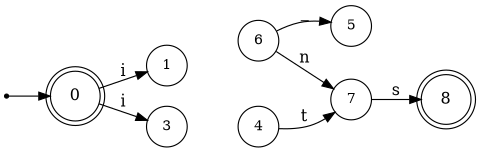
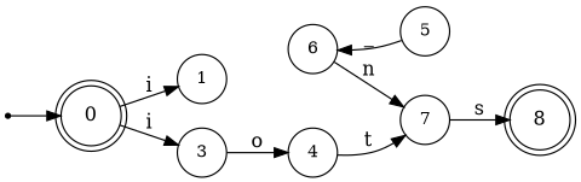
  digraph {
    rankdir=LR
    node [fontsize=12 shape=circle]
    n1 [fontsize=14 label=0 shape=doublecircle]
    n2 [label=1]
    n3 [label=3]
    n4 [label=4]
    n5 [label=7]
    n6 [label=5]
    n7 [label=6]
    n8 [fontsize=14 label=8 shape=doublecircle]
    n9 [fontsize=14 label=8 shape=point]
    n1 -> n2 [label=i]
    n1 -> n3 [label=i]
+   n3 -> n4 [label=o]
    n4 -> n5 [label=t]
    n5 -> n8 [label=s]
-   n7 -> n6 [label=_]
+   n6 -> n7 [label=_]
    n7 -> n5 [label=n]
    n9 -> n1
  }
